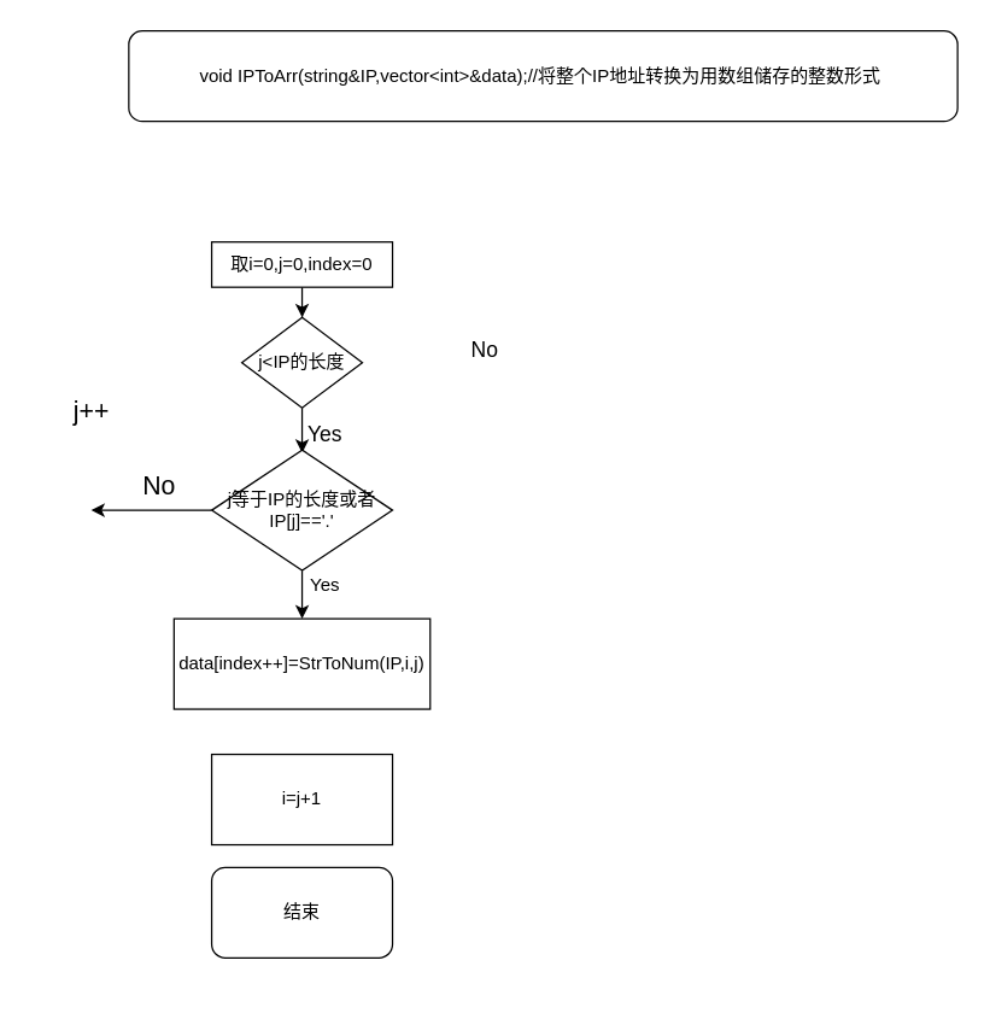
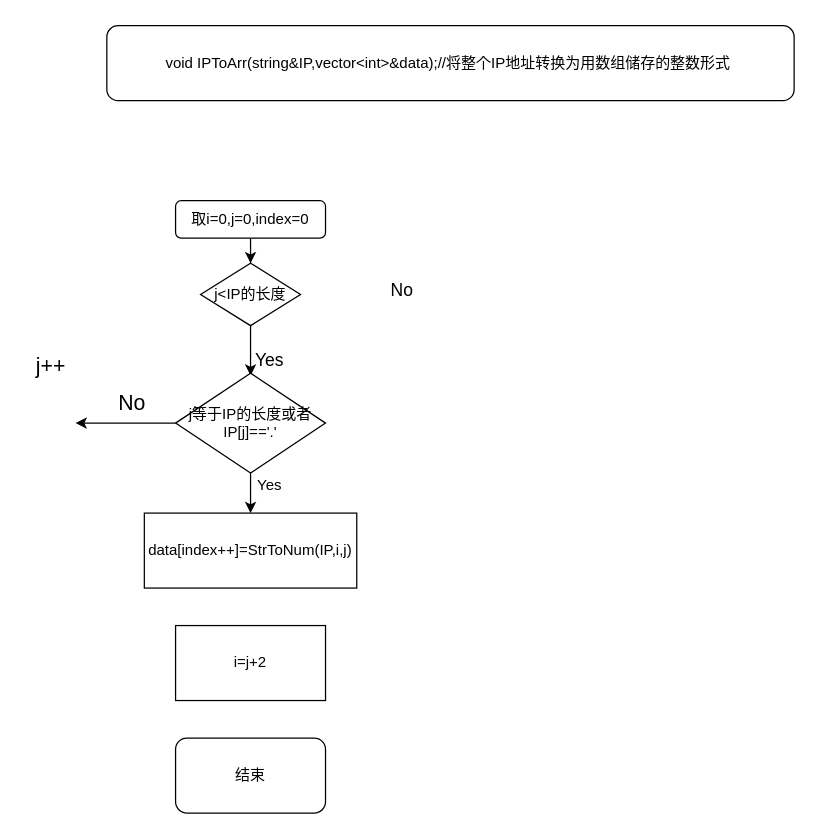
  <mxCell id="0" />
  <mxCell id="1" parent="0" />
  <mxCell id="2" value="void IPToArr(string&amp;amp;IP,vector&amp;lt;int&amp;gt;&amp;amp;data);//将整个IP地址转换为用数组储存的整数形式&amp;nbsp;" style="rounded=1;whiteSpace=wrap;html=1;" vertex="1" parent="1"><mxGeometry x="85" y="20" width="550" height="60" as="geometry" /></mxCell>
  <mxCell id="3" style="edgeStyle=orthogonalEdgeStyle;rounded=0;orthogonalLoop=1;jettySize=auto;html=1;" edge="1" parent="1" source="4" target="6"><mxGeometry relative="1" as="geometry"><mxPoint x="200" y="220" as="targetPoint" /></mxGeometry></mxCell>
- <mxCell id="4" value="取i=0,j=0,index=0" style="rounded=0;whiteSpace=wrap;html=1;" vertex="1" parent="1"><mxGeometry x="140" y="160" width="120" height="30" as="geometry" /></mxCell>
+ <mxCell id="4" value="取i=0,j=0,index=0" style="whiteSpace=wrap;html=1;rounded=1;" vertex="1" parent="1"><mxGeometry x="140" y="160" width="120" height="30" as="geometry" /></mxCell>
  <mxCell id="5" style="edgeStyle=orthogonalEdgeStyle;rounded=0;orthogonalLoop=1;jettySize=auto;html=1;exitX=0.5;exitY=1;exitDx=0;exitDy=0;" edge="1" parent="1" source="6"><mxGeometry relative="1" as="geometry"><mxPoint x="200" y="300" as="targetPoint" /></mxGeometry></mxCell>
- <mxCell id="6" value="j&amp;lt;IP的长度" style="rhombus;whiteSpace=wrap;html=1;" vertex="1" parent="1"><mxGeometry x="160" y="210" width="80" height="60" as="geometry" /></mxCell>
+ <mxCell id="6" value="j&amp;lt;IP的长度" style="rhombus;whiteSpace=wrap;html=1;" vertex="1" parent="1"><mxGeometry x="160" y="210" width="80" height="50" as="geometry" /></mxCell>
  <mxCell id="7" value="&lt;font style=&quot;font-size: 14px&quot;&gt;Yes&lt;/font&gt;" style="text;html=1;align=center;verticalAlign=middle;resizable=0;points=[];autosize=1;" vertex="1" parent="1"><mxGeometry x="195" y="278" width="40" height="20" as="geometry" /></mxCell>
  <mxCell id="8" style="edgeStyle=orthogonalEdgeStyle;rounded=0;orthogonalLoop=1;jettySize=auto;html=1;exitX=0.5;exitY=1;exitDx=0;exitDy=0;" edge="1" parent="1" source="10"><mxGeometry relative="1" as="geometry"><mxPoint x="200" y="410" as="targetPoint" /></mxGeometry></mxCell>
  <mxCell id="9" value="" style="edgeStyle=orthogonalEdgeStyle;rounded=0;orthogonalLoop=1;jettySize=auto;html=1;fontSize=17;" edge="1" parent="1" source="10"><mxGeometry relative="1" as="geometry"><mxPoint x="60" y="338" as="targetPoint" /></mxGeometry></mxCell>
  <mxCell id="10" value="j等于IP的长度或者IP[j]=='.'" style="rhombus;whiteSpace=wrap;html=1;" vertex="1" parent="1"><mxGeometry x="140" y="298" width="120" height="80" as="geometry" /></mxCell>
  <mxCell id="11" value="data[index++]=StrToNum(IP,i,j)" style="rounded=0;whiteSpace=wrap;html=1;" vertex="1" parent="1"><mxGeometry x="115" y="410" width="170" height="60" as="geometry" /></mxCell>
- <mxCell id="12" value="i=j+1" style="rounded=0;whiteSpace=wrap;html=1;" vertex="1" parent="1"><mxGeometry x="140" y="500" width="120" height="60" as="geometry" /></mxCell>
- <mxCell id="13" value="j++" style="text;html=1;align=center;verticalAlign=middle;resizable=0;points=[];autosize=1;fontSize=17;" vertex="1" parent="1"><mxGeometry x="40" y="258" width="40" height="30" as="geometry" /></mxCell>
+ <mxCell id="12" value="i=j+2" style="rounded=0;whiteSpace=wrap;html=1;" vertex="1" parent="1"><mxGeometry x="140" y="500" width="120" height="60" as="geometry" /></mxCell>
+ <mxCell id="13" value="j++" style="text;html=1;align=center;verticalAlign=middle;resizable=0;points=[];autosize=1;fontSize=17;" vertex="1" parent="1"><mxGeometry x="20" y="278" width="40" height="30" as="geometry" /></mxCell>
  <mxCell id="14" value="No" style="text;html=1;align=center;verticalAlign=middle;resizable=0;points=[];autosize=1;fontSize=17;" vertex="1" parent="1"><mxGeometry x="85" y="308" width="40" height="30" as="geometry" /></mxCell>
  <mxCell id="15" value="Yes" style="text;html=1;align=center;verticalAlign=middle;resizable=0;points=[];autosize=1;fontSize=12;" vertex="1" parent="1"><mxGeometry x="200" y="378" width="30" height="20" as="geometry" /></mxCell>
  <mxCell id="16" value="&lt;font style=&quot;font-size: 14px&quot;&gt;No&lt;/font&gt;" style="text;html=1;align=center;verticalAlign=middle;resizable=0;points=[];autosize=1;fontSize=12;" vertex="1" parent="1"><mxGeometry x="306" y="222" width="30" height="20" as="geometry" /></mxCell>
- <mxCell id="17" value="结束" style="rounded=1;whiteSpace=wrap;html=1;fontSize=12;" vertex="1" parent="1"><mxGeometry x="140" y="575" width="120" height="60" as="geometry" /></mxCell>
+ <mxCell id="17" value="结束" style="rounded=1;whiteSpace=wrap;html=1;fontSize=12;" vertex="1" parent="1"><mxGeometry x="140" y="590" width="120" height="60" as="geometry" /></mxCell>
